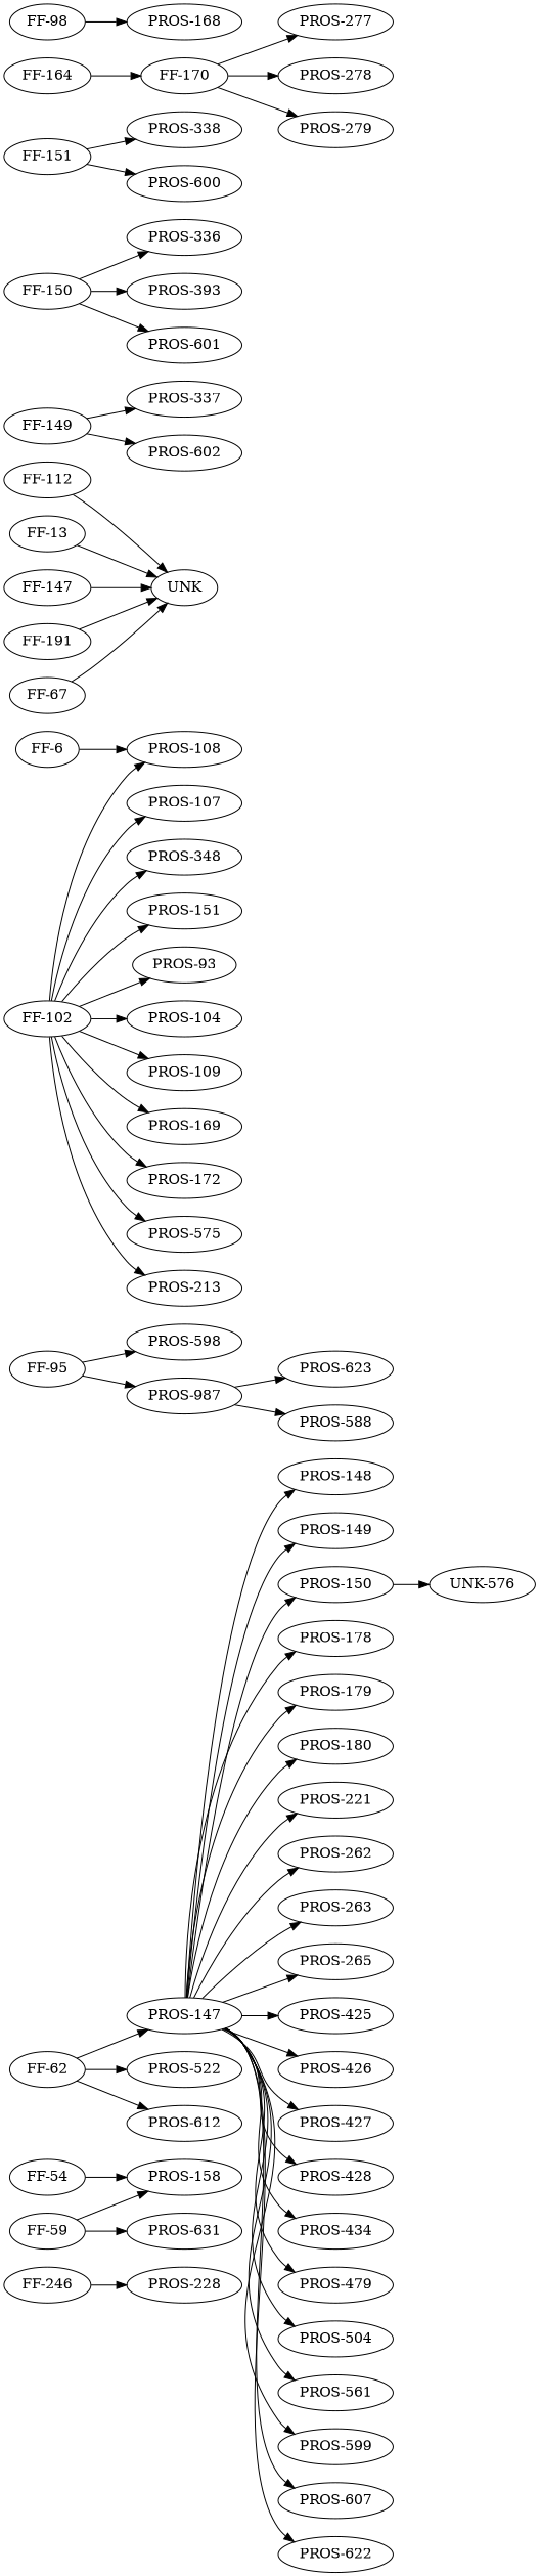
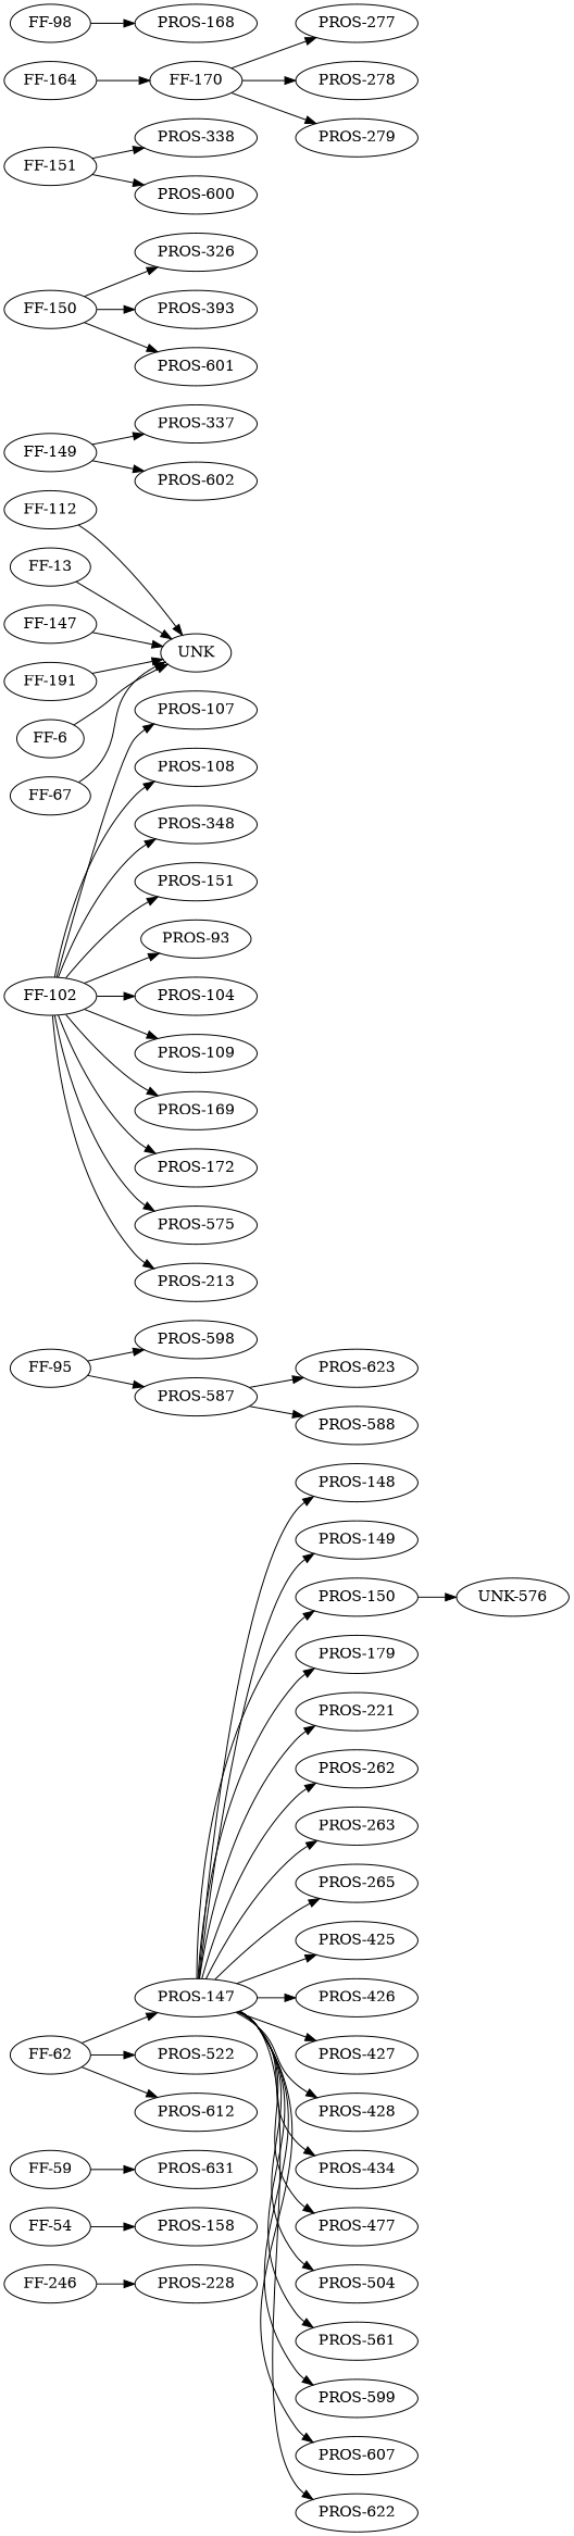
  digraph {
    rankdir=LR
    "FF-246"
    "PROS-228"
    n3 [label="FF-54"]
    "PROS-158"
    "FF-59"
    "PROS-631"
    "FF-62"
    "PROS-147"
    "PROS-522"
    "PROS-612"
    "PROS-148"
    "PROS-149"
    "PROS-150"
-   "PROS-178"
    "PROS-179"
-   "PROS-180"
    "PROS-221"
    "PROS-262"
    "PROS-263"
    "PROS-265"
    "PROS-425"
    "PROS-426"
    "PROS-427"
    "PROS-428"
    "PROS-434"
-   "PROS-479"
+   "PROS-479" [label="PROS-477"]
    "PROS-504"
    "PROS-561"
    "PROS-599"
    "PROS-607"
    "PROS-622"
    n32 [label="UNK-576"]
    n33 [label="FF-95"]
    "PROS-598"
-   "PROS-587" [label="PROS-987"]
+   "PROS-587"
    "PROS-623"
    "PROS-588"
    "FF-102"
    "PROS-107"
    "PROS-108"
    "PROS-348"
    "PROS-151"
    "PROS-93"
    "PROS-104"
    "PROS-109"
    "PROS-169"
    "PROS-172"
    n48 [label="PROS-575"]
    "PROS-213"
    "FF-112"
    UNK
    "FF-13"
    "FF-147"
    "FF-149"
    "PROS-337"
    "PROS-602"
    "FF-150"
-   "PROS-336"
+   "PROS-336" [label="PROS-326"]
    "PROS-393"
    "PROS-601"
    "FF-151"
    "PROS-338"
    "PROS-600"
    "FF-164"
    "FF-170"
    "PROS-277"
    "PROS-278"
    "PROS-279"
    "FF-191"
    "FF-6"
    "FF-67"
    "FF-98"
    "PROS-168"
    "FF-246" -> "PROS-228"
    n3 -> "PROS-158"
-   "FF-59" -> "PROS-158"
    "FF-59" -> "PROS-631"
    "FF-62" -> "PROS-147"
    "FF-62" -> "PROS-522"
    "FF-62" -> "PROS-612"
    "PROS-147" -> "PROS-148"
    "PROS-147" -> "PROS-149"
    "PROS-147" -> "PROS-150"
-   "PROS-147" -> "PROS-178"
    "PROS-147" -> "PROS-179"
-   "PROS-147" -> "PROS-180"
    "PROS-147" -> "PROS-221"
    "PROS-147" -> "PROS-262"
    "PROS-147" -> "PROS-263"
    "PROS-147" -> "PROS-265"
    "PROS-147" -> "PROS-425"
    "PROS-147" -> "PROS-426"
    "PROS-147" -> "PROS-427"
    "PROS-147" -> "PROS-428"
    "PROS-147" -> "PROS-434"
    "PROS-147" -> "PROS-479"
    "PROS-147" -> "PROS-504"
    "PROS-147" -> "PROS-561"
    "PROS-147" -> "PROS-599"
    "PROS-147" -> "PROS-607"
    "PROS-147" -> "PROS-622"
    "PROS-150" -> n32
    n33 -> "PROS-598"
    n33 -> "PROS-587"
    "PROS-587" -> "PROS-623"
    "PROS-587" -> "PROS-588"
    "FF-102" -> "PROS-107"
    "FF-102" -> "PROS-108"
    "FF-102" -> "PROS-348"
    "FF-102" -> "PROS-151"
    "FF-102" -> "PROS-93"
    "FF-102" -> "PROS-104"
    "FF-102" -> "PROS-109"
    "FF-102" -> "PROS-169"
    "FF-102" -> "PROS-172"
    "FF-102" -> n48
    "FF-102" -> "PROS-213"
    "FF-112" -> UNK
    "FF-13" -> UNK
    "FF-147" -> UNK
    "FF-149" -> "PROS-337"
    "FF-149" -> "PROS-602"
    "FF-150" -> "PROS-336"
    "FF-150" -> "PROS-393"
    "FF-150" -> "PROS-601"
    "FF-151" -> "PROS-338"
    "FF-151" -> "PROS-600"
    "FF-164" -> "FF-170"
    "FF-170" -> "PROS-277"
    "FF-170" -> "PROS-278"
    "FF-170" -> "PROS-279"
    "FF-191" -> UNK
-   "FF-6" -> "PROS-108"
+   "FF-6" -> UNK
    "FF-67" -> UNK
    "FF-98" -> "PROS-168"
  }
